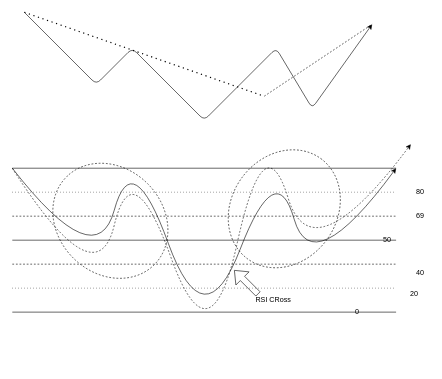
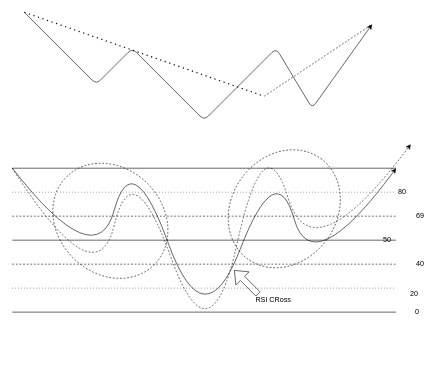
  <mxCell id="0" />
  <mxCell id="1" parent="0" />
  <mxCell id="2" value="" style="ellipse;whiteSpace=wrap;html=1;rotation=-54;dashed=1;" parent="1" vertex="1"><mxGeometry x="370.004" y="259.999" width="207.07" height="175.36" as="geometry" /></mxCell>
  <mxCell id="3" value="" style="ellipse;whiteSpace=wrap;html=1;rotation=45;dashed=1;" parent="1" vertex="1"><mxGeometry x="80" y="280" width="207.07" height="175.36" as="geometry" /></mxCell>
  <mxCell id="4" value="" style="endArrow=classic;html=1;" parent="1" edge="1"><mxGeometry width="50" height="50" relative="1" as="geometry"><mxPoint x="40" y="20" as="sourcePoint" /><mxPoint x="620" y="40" as="targetPoint" /><Array as="points"><mxPoint x="160" y="140" /><mxPoint x="220" y="80" /><mxPoint x="340" y="200" /><mxPoint x="460" y="80" /><mxPoint x="520" y="180" /></Array></mxGeometry></mxCell>
  <mxCell id="5" value="" style="endArrow=none;html=1;" parent="1" edge="1"><mxGeometry width="50" height="50" relative="1" as="geometry"><mxPoint x="20" y="280" as="sourcePoint" /><mxPoint x="660" y="280" as="targetPoint" /></mxGeometry></mxCell>
  <mxCell id="6" value="" style="endArrow=none;html=1;dashed=1;dashPattern=1 4;" parent="1" edge="1"><mxGeometry width="50" height="50" relative="1" as="geometry"><mxPoint x="20" y="320" as="sourcePoint" /><mxPoint x="660" y="320" as="targetPoint" /></mxGeometry></mxCell>
  <mxCell id="7" value="" style="endArrow=none;html=1;dashed=1;" parent="1" edge="1"><mxGeometry width="50" height="50" relative="1" as="geometry"><mxPoint x="20" y="360" as="sourcePoint" /><mxPoint x="660" y="360" as="targetPoint" /></mxGeometry></mxCell>
  <mxCell id="8" value="" style="endArrow=none;html=1;" parent="1" edge="1"><mxGeometry width="50" height="50" relative="1" as="geometry"><mxPoint x="20" y="400" as="sourcePoint" /><mxPoint x="660" y="400" as="targetPoint" /></mxGeometry></mxCell>
  <mxCell id="9" value="" style="endArrow=none;html=1;dashed=1;" parent="1" edge="1"><mxGeometry width="50" height="50" relative="1" as="geometry"><mxPoint x="20" y="440" as="sourcePoint" /><mxPoint x="660" y="440" as="targetPoint" /></mxGeometry></mxCell>
  <mxCell id="10" value="" style="endArrow=none;html=1;dashed=1;dashPattern=1 4;" parent="1" edge="1"><mxGeometry width="50" height="50" relative="1" as="geometry"><mxPoint x="20" y="480" as="sourcePoint" /><mxPoint x="660" y="480" as="targetPoint" /></mxGeometry></mxCell>
  <mxCell id="11" value="" style="endArrow=none;html=1;" parent="1" edge="1"><mxGeometry width="50" height="50" relative="1" as="geometry"><mxPoint x="20" y="520" as="sourcePoint" /><mxPoint x="660" y="520" as="targetPoint" /></mxGeometry></mxCell>
  <mxCell id="12" value="" style="curved=1;endArrow=classic;html=1;" parent="1" edge="1"><mxGeometry width="50" height="50" relative="1" as="geometry"><mxPoint x="20" y="280" as="sourcePoint" /><mxPoint x="660" y="280" as="targetPoint" /><Array as="points"><mxPoint x="160" y="460" /><mxPoint x="220" y="240" /><mxPoint x="340" y="570" /><mxPoint x="460" y="260" /><mxPoint x="520" y="470" /></Array></mxGeometry></mxCell>
  <mxCell id="13" value="" style="curved=1;endArrow=classic;html=1;dashed=1;" parent="1" edge="1"><mxGeometry width="50" height="50" relative="1" as="geometry"><mxPoint x="20" y="280" as="sourcePoint" /><mxPoint x="684.522" y="240" as="targetPoint" /><Array as="points"><mxPoint x="160" y="500" /><mxPoint x="220" y="250" /><mxPoint x="350" y="610" /><mxPoint x="440" y="200" /><mxPoint x="520" y="460" /></Array></mxGeometry></mxCell>
  <mxCell id="14" value="" style="endArrow=none;dashed=1;html=1;dashPattern=1 3;strokeWidth=2;" parent="1" edge="1"><mxGeometry width="50" height="50" relative="1" as="geometry"><mxPoint x="40" y="20" as="sourcePoint" /><mxPoint x="440" y="160" as="targetPoint" /></mxGeometry></mxCell>
  <mxCell id="15" value="" style="endArrow=none;dashed=1;html=1;" parent="1" edge="1"><mxGeometry width="50" height="50" relative="1" as="geometry"><mxPoint x="440" y="160" as="sourcePoint" /><mxPoint x="620" y="40" as="targetPoint" /></mxGeometry></mxCell>
- <mxCell id="16" value="80" style="text;html=1;align=center;verticalAlign=middle;resizable=0;points=[];autosize=1;" parent="1" vertex="1"><mxGeometry x="685" y="310" width="30" height="20" as="geometry" /></mxCell>
+ <mxCell id="16" value="80" style="text;html=1;align=center;verticalAlign=middle;resizable=0;points=[];autosize=1;" parent="1" vertex="1"><mxGeometry x="655" y="310" width="30" height="20" as="geometry" /></mxCell>
  <mxCell id="17" value="69" style="text;html=1;align=center;verticalAlign=middle;resizable=0;points=[];autosize=1;" parent="1" vertex="1"><mxGeometry x="685" y="350" width="30" height="20" as="geometry" /></mxCell>
  <mxCell id="18" value="50" style="text;html=1;align=center;verticalAlign=middle;resizable=0;points=[];autosize=1;" parent="1" vertex="1"><mxGeometry x="630" y="390" width="30" height="20" as="geometry" /></mxCell>
- <mxCell id="19" value="40" style="text;html=1;align=center;verticalAlign=middle;resizable=0;points=[];autosize=1;" parent="1" vertex="1"><mxGeometry x="685" y="445" width="30" height="20" as="geometry" /></mxCell>
+ <mxCell id="19" value="40" style="text;html=1;align=center;verticalAlign=middle;resizable=0;points=[];autosize=1;" parent="1" vertex="1"><mxGeometry x="685" y="430" width="30" height="20" as="geometry" /></mxCell>
  <mxCell id="20" value="20" style="text;html=1;align=center;verticalAlign=middle;resizable=0;points=[];autosize=1;" parent="1" vertex="1"><mxGeometry x="675" y="480" width="30" height="20" as="geometry" /></mxCell>
- <mxCell id="21" value="0" style="text;html=1;align=center;verticalAlign=middle;resizable=0;points=[];autosize=1;" parent="1" vertex="1"><mxGeometry x="585" y="510" width="20" height="20" as="geometry" /></mxCell>
+ <mxCell id="21" value="0" style="text;html=1;align=center;verticalAlign=middle;resizable=0;points=[];autosize=1;" parent="1" vertex="1"><mxGeometry x="685" y="510" width="20" height="20" as="geometry" /></mxCell>
  <mxCell id="22" value="" style="shape=flexArrow;endArrow=classic;html=1;" edge="1" parent="1"><mxGeometry width="50" height="50" relative="1" as="geometry"><mxPoint x="430" y="490" as="sourcePoint" /><mxPoint x="390" y="450" as="targetPoint" /></mxGeometry></mxCell>
  <mxCell id="23" value="RSI CRoss" style="text;html=1;align=center;verticalAlign=middle;resizable=0;points=[];autosize=1;" vertex="1" parent="1"><mxGeometry x="420" y="490" width="70" height="20" as="geometry" /></mxCell>
